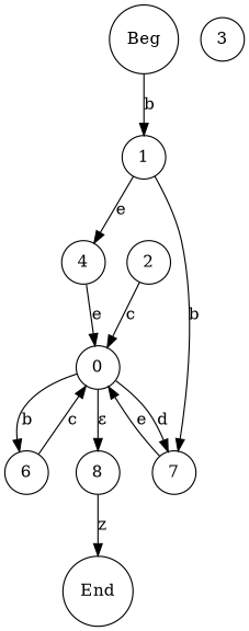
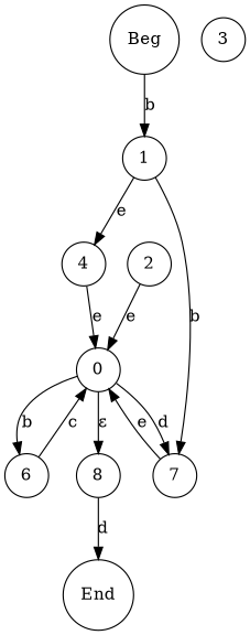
  digraph {
    fontname=Helvetica
    labelloc=t
    rankdir=TB
    node [shape=circle]
    edge [arrowhead=normal arrowtail=dot]
    n1 [label=Beg]
    1
    4
    7
    n5 [label=0]
    2
    6
    8
    3
    n10 [label=End]
    n1 -> 1 [label=b]
    1 -> 4 [label=e]
    1 -> 7 [label=b]
    4 -> n5 [label=e]
    7 -> n5 [label=e]
    n5 -> 7 [label=d]
    n5 -> 6 [label=b]
    n5 -> 8 [label=<&epsilon;>]
-   2 -> n5 [label=c]
+   2 -> n5 [label=e]
    6 -> n5 [label=c]
-   8 -> n10 [label=z]
+   8 -> n10 [label=d]
  }
